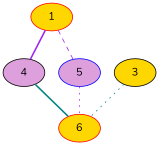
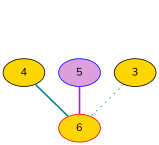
  graph {
    fontname=Nunito
    node [fillcolor=gold fontname=Nunito style=filled]
    edge [color=purple fontname=Nunito style=bold]
-   1 [color=red]
-   4 [fillcolor=plum]
+   4
    5 [color=blue fillcolor=plum]
    n4 [color=red label=6]
    3
-   1 -- 4
-   1 -- 5 [style=dashed]
    4 -- n4 [color=teal]
-   5 -- n4 [style=dotted]
+   5 -- n4
    3 -- n4 [color=teal style=dotted]
  }
